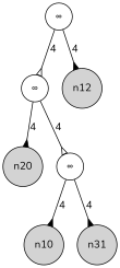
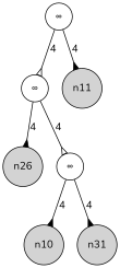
  digraph {
    fontname=Nunito
    node [fontname=Nunito shape=circle style=filled]
    edge [arrowhead=inv arrowtail=none dir=both fontname=Nunito]
    n00 [label="&infin;" style=solid]
    n10 [label="&infin;" style=solid]
-   n11 [label=n12]
-   n20
+   n11
+   n20 [label=n26]
    n21 [label="&infin;" style=solid]
    n30 [label=n10]
    n31
    n00 -> n10 [arrowhead=oinv label=4]
    n00 -> n11 [label=4]
    n10 -> n20 [label=4]
    n10 -> n21 [arrowhead=oinv label=4]
    n21 -> n30 [label=4]
    n21 -> n31 [label=4]
  }
